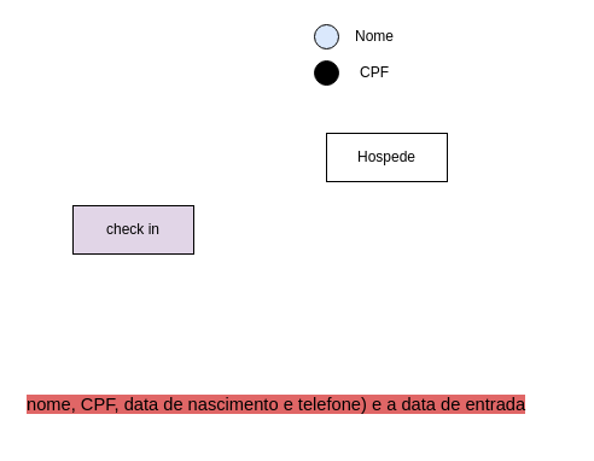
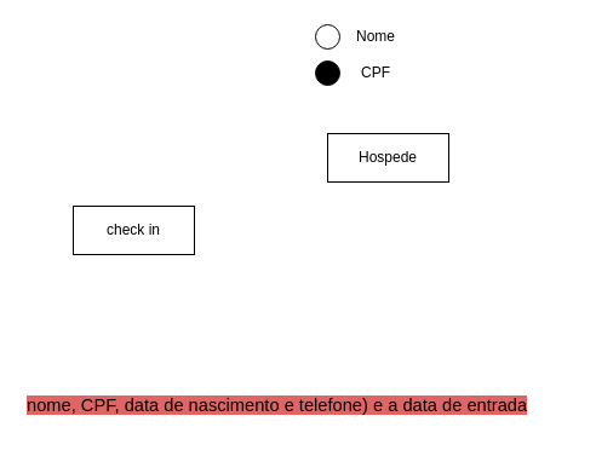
  <mxCell id="0" />
  <mxCell id="1" parent="0" />
  <mxCell id="2" value="Hospede" style="whiteSpace=wrap;html=1;align=center;" vertex="1" parent="1"><mxGeometry x="270" y="110" width="100" height="40" as="geometry" /></mxCell>
- <mxCell id="3" value="check in" style="whiteSpace=wrap;html=1;align=center;fillColor=#e1d5e7;" vertex="1" parent="1"><mxGeometry x="60" y="170" width="100" height="40" as="geometry" /></mxCell>
+ <mxCell id="3" value="check in" style="whiteSpace=wrap;html=1;align=center;" vertex="1" parent="1"><mxGeometry x="60" y="170" width="100" height="40" as="geometry" /></mxCell>
  <mxCell id="4" value="&lt;b style=&quot;font-weight:normal;&quot; id=&quot;docs-internal-guid-b036645e-7fff-11fc-0c36-32fc6faca809&quot;&gt;&lt;span style=&quot;font-size:11pt;font-family:Arial,sans-serif;color:#000000;background-color:#e06666;font-weight:400;font-style:normal;font-variant:normal;text-decoration:none;vertical-align:baseline;white-space:pre;white-space:pre-wrap;&quot;&gt;nome, CPF, data de nascimento e telefone) e a data de entrada&lt;/span&gt;&lt;/b&gt;" style="text;whiteSpace=wrap;html=1;" vertex="1" parent="1"><mxGeometry x="20" y="320" width="450" height="40" as="geometry" /></mxCell>
- <mxCell id="5" value="&lt;span style=&quot;white-space: pre;&quot;&gt;&#09;&lt;/span&gt;&lt;span style=&quot;white-space: pre;&quot;&gt;&#09;&lt;/span&gt;&lt;span style=&quot;white-space: pre;&quot;&gt;&#09;&lt;/span&gt;Nome" style="ellipse;whiteSpace=wrap;html=1;align=center;fillColor=#dae8fc;" vertex="1" parent="1"><mxGeometry x="260" y="20" width="20" height="20" as="geometry" /></mxCell>
+ <mxCell id="5" value="&lt;span style=&quot;white-space: pre;&quot;&gt;&#09;&lt;/span&gt;&lt;span style=&quot;white-space: pre;&quot;&gt;&#09;&lt;/span&gt;&lt;span style=&quot;white-space: pre;&quot;&gt;&#09;&lt;/span&gt;Nome" style="ellipse;whiteSpace=wrap;html=1;align=center;" vertex="1" parent="1"><mxGeometry x="260" y="20" width="20" height="20" as="geometry" /></mxCell>
  <mxCell id="6" value="&lt;span style=&quot;white-space: pre;&quot;&gt;&#09;&lt;/span&gt;&lt;span style=&quot;white-space: pre;&quot;&gt;&#09;&lt;/span&gt;&lt;span style=&quot;white-space: pre;&quot;&gt;&#09;&lt;/span&gt;CPF" style="ellipse;whiteSpace=wrap;html=1;align=center;strokeColor=#000000;fillColor=#000000;" vertex="1" parent="1"><mxGeometry x="260" y="50" width="20" height="20" as="geometry" /></mxCell>
